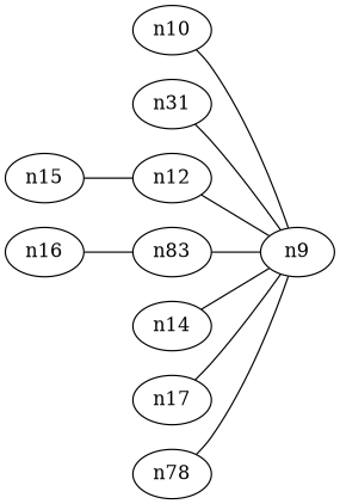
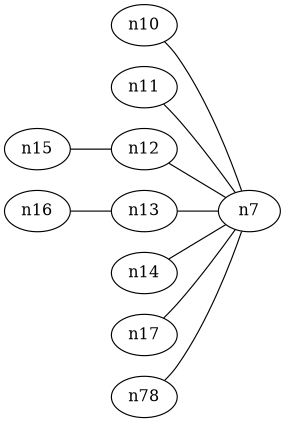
  graph {
    rankdir=LR
    node [autoack=False N=1]
    edge [capacity=10000000 delay=0.01 weight=10]
-   n9 [ipdests="165.14.130.9" N=""]
+   n9 [ipdests="165.14.130.9" label=n7 N=""]
    n10 [ipdests="127.129.92.19" m10_0="modulator profile=((8000,),(1,)) start=0 generator=s10_0" modulator=m10_0 node_seq=10 s10_0="harpoon ipdst=165.14.130.9 ipsrc=127.129.92.19 flowsize=normal(400000.0,1) lossrate=randomchoice(0.001) flowstart=exponential(0.5) dport=randomunifint(1025,65535) sport=randomchoice(22,80,443)" traffic=m10_0]
-   n11 [ipdests="127.126.151.10" m11_0="modulator profile=((8000,),(1,)) start=0 generator=s11_0" modulator=m11_0 node_seq=11 s11_0="harpoon ipdst=165.14.130.9 ipsrc=127.126.151.10 flowsize=normal(400000.0,1) lossrate=randomchoice(0.001) flowstart=exponential(0.5) dport=randomunifint(1025,65535) sport=randomchoice(22,80,443)" traffic=m11_0 label=n31]
+   n11 [ipdests="127.126.151.10" m11_0="modulator profile=((8000,),(1,)) start=0 generator=s11_0" modulator=m11_0 node_seq=11 s11_0="harpoon ipdst=165.14.130.9 ipsrc=127.126.151.10 flowsize=normal(400000.0,1) lossrate=randomchoice(0.001) flowstart=exponential(0.5) dport=randomunifint(1025,65535) sport=randomchoice(22,80,443)" traffic=m11_0]
    n12 [ipdests="127.126.44.111" m12_0="modulator profile=((8000,),(1,)) start=0 generator=s12_0" modulator=m12_0 node_seq=12 s12_0="harpoon ipdst=165.14.130.9 ipsrc=127.126.44.111 flowsize=normal(400000.0,1) lossrate=randomchoice(0.001) flowstart=exponential(0.5) dport=randomunifint(1025,65535) sport=randomchoice(22,80,443)" traffic=m12_0]
-   n13 [ipdests="127.119.115.87" m13_0="modulator profile=((8000,),(1,)) start=0 generator=s13_0" modulator=m13_0 node_seq=13 s13_0="harpoon ipdst=165.14.130.9 ipsrc=127.119.115.87 flowsize=normal(400000.0,1) lossrate=randomchoice(0.001) flowstart=exponential(0.5) dport=randomunifint(1025,65535) sport=randomchoice(22,80,443)" traffic=m13_0 label=n83]
+   n13 [ipdests="127.119.115.87" m13_0="modulator profile=((8000,),(1,)) start=0 generator=s13_0" modulator=m13_0 node_seq=13 s13_0="harpoon ipdst=165.14.130.9 ipsrc=127.119.115.87 flowsize=normal(400000.0,1) lossrate=randomchoice(0.001) flowstart=exponential(0.5) dport=randomunifint(1025,65535) sport=randomchoice(22,80,443)" traffic=m13_0]
    n14 [ipdests="127.119.102.177" m14_0="modulator profile=((8000,),(1,)) start=0 generator=s14_0" modulator=m14_0 node_seq=14 s14_0="harpoon ipdst=165.14.130.9 ipsrc=127.119.102.177 flowsize=normal(400000.0,1) lossrate=randomchoice(0.001) flowstart=exponential(0.5) dport=randomunifint(1025,65535) sport=randomchoice(22,80,443)" traffic=m14_0]
    n15 [ipdests="127.137.220.95" m15_0="modulator profile=((8000,),(1,)) start=0 generator=s15_0" modulator=m15_0 node_seq=15 s15_0="harpoon ipdst=165.14.130.9 ipsrc=127.137.220.95 flowsize=normal(400000.0,1) lossrate=randomchoice(0.001) flowstart=exponential(0.5) dport=randomunifint(1025,65535) sport=randomchoice(22,80,443)" traffic=m15_0]
    n16 [ipdests="127.118.14.249" m16_0="modulator profile=((8000,),(1,)) start=0 generator=s16_0" modulator=m16_0 node_seq=16 s16_0="harpoon ipdst=165.14.130.9 ipsrc=127.118.14.249 flowsize=normal(400000.0,1) lossrate=randomchoice(0.001) flowstart=exponential(0.5) dport=randomunifint(1025,65535) sport=randomchoice(22,80,443)" traffic=m16_0]
    n17 [ipdests="127.117.158.162" m17_0="modulator profile=((8000,),(1,)) start=0 generator=s17_0" modulator=m17_0 node_seq=17 s17_0="harpoon ipdst=165.14.130.9 ipsrc=127.117.158.162 flowsize=normal(400000.0,1) lossrate=randomchoice(0.001) flowstart=exponential(0.5) dport=randomunifint(1025,65535) sport=randomchoice(22,80,443)" traffic=m17_0]
    n18 [N=3 ipdests="127.114.52.2" label=n78 m18_0="modulator profile=((2000,),(1,)) start=0 generator=s18_0" m18_1="modulator profile=((1000,),(1,)) start=2000 generator=s18_1" m18_2="modulator profile=((5000,),(1,)) start=3000 generator=s18_2" modulator="m18_0 m18_1 m18_2" node_seq=18 s18_0="harpoon ipdst=165.14.130.9 ipsrc=127.114.52.2 flowsize=normal(400000.0,1) lossrate=randomchoice(0.001) flowstart=exponential(0.5) dport=randomunifint(1025,65535) sport=randomchoice(22,80,443)" s18_1="harpoon flowstart=exponential(1.000000) ipsrc=127.114.52.2 flowsize=normal(400000.0,1) lossrate=randomchoice(0.001) ipdst=165.14.130.9 dport=randomunifint(1025,65535) sport=randomchoice(22,80,443)" s18_2="harpoon ipdst=165.14.130.9 ipsrc=127.114.52.2 flowsize=normal(400000.0,1) lossrate=randomchoice(0.001) flowstart=exponential(0.5) dport=randomunifint(1025,65535) sport=randomchoice(22,80,443)" traffic="m18_0 m18_1 m18_2"]
    n10 -- n9
    n11 -- n9
    n12 -- n9
    n13 -- n9
    n14 -- n9
    n15 -- n12
    n16 -- n13
    n17 -- n9
    n18 -- n9
  }
